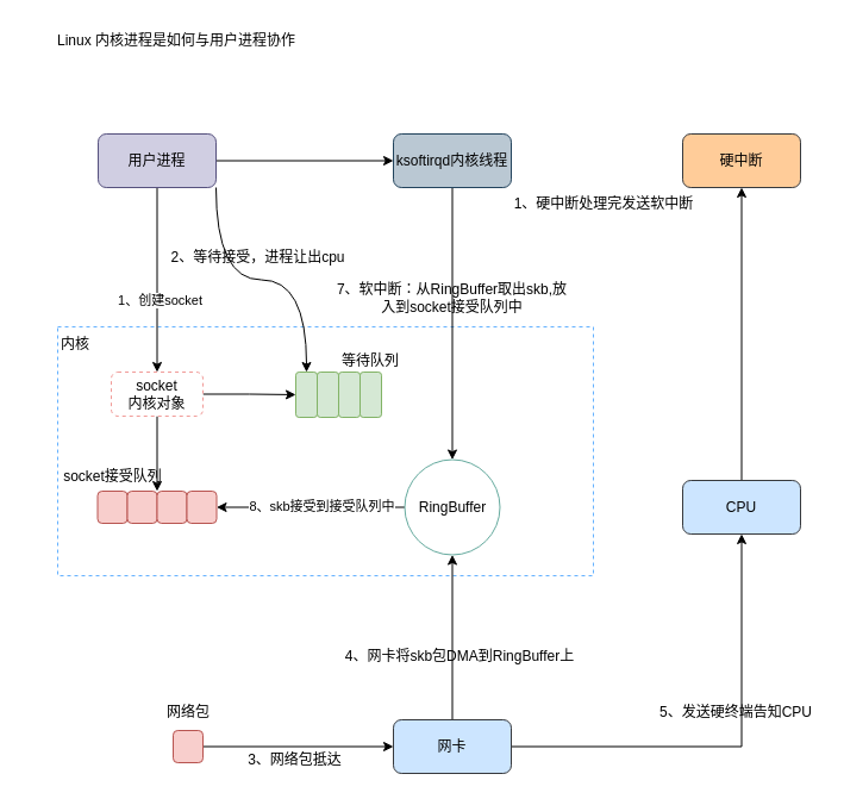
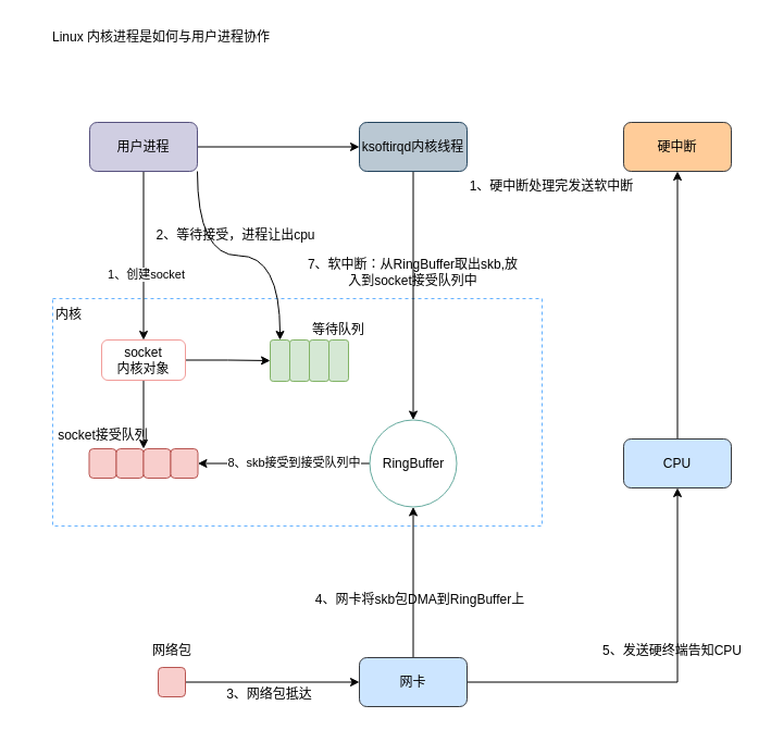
  <mxCell id="0" />
  <mxCell id="1" parent="0" />
  <mxCell id="2" value="" style="rounded=0;whiteSpace=wrap;html=1;dashed=1;strokeColor=#66B2FF;" vertex="1" parent="1"><mxGeometry x="48" y="274" width="450" height="209" as="geometry" /></mxCell>
  <mxCell id="3" value="Linux 内核进程是如何与用户进程协作" style="text;html=1;strokeColor=none;fillColor=none;align=center;verticalAlign=middle;whiteSpace=wrap;rounded=0;" vertex="1" parent="1"><mxGeometry x="20" y="20" width="256" height="27" as="geometry" /></mxCell>
  <mxCell id="4" value="内核" style="text;html=1;strokeColor=none;fillColor=none;align=center;verticalAlign=middle;whiteSpace=wrap;rounded=0;" vertex="1" parent="1"><mxGeometry x="33" y="274" width="60" height="30" as="geometry" /></mxCell>
  <mxCell id="5" style="edgeStyle=orthogonalEdgeStyle;rounded=0;orthogonalLoop=1;jettySize=auto;html=1;entryX=0;entryY=0.5;entryDx=0;entryDy=0;" edge="1" parent="1" source="7" target="8"><mxGeometry relative="1" as="geometry" /></mxCell>
  <mxCell id="6" style="edgeStyle=orthogonalEdgeStyle;rounded=0;orthogonalLoop=1;jettySize=auto;html=1;entryX=1;entryY=0;entryDx=0;entryDy=0;" edge="1" parent="1" source="7" target="14"><mxGeometry relative="1" as="geometry" /></mxCell>
- <mxCell id="7" value="socket&lt;br&gt;内核对象" style="rounded=1;whiteSpace=wrap;html=1;strokeColor=#F19C99;dashed=1;" vertex="1" parent="1"><mxGeometry x="93" y="312" width="77" height="37" as="geometry" /></mxCell>
+ <mxCell id="7" value="socket&lt;br&gt;内核对象" style="rounded=1;whiteSpace=wrap;html=1;strokeColor=#F19C99;" vertex="1" parent="1"><mxGeometry x="93" y="312" width="77" height="37" as="geometry" /></mxCell>
  <mxCell id="8" value="" style="rounded=1;whiteSpace=wrap;html=1;fillColor=#d5e8d4;strokeColor=#82b366;" vertex="1" parent="1"><mxGeometry x="248" y="312" width="18" height="38" as="geometry" /></mxCell>
  <mxCell id="9" value="" style="rounded=1;whiteSpace=wrap;html=1;fillColor=#d5e8d4;strokeColor=#82b366;" vertex="1" parent="1"><mxGeometry x="266" y="312" width="18" height="38" as="geometry" /></mxCell>
  <mxCell id="10" value="" style="rounded=1;whiteSpace=wrap;html=1;fillColor=#d5e8d4;strokeColor=#82b366;" vertex="1" parent="1"><mxGeometry x="284" y="312" width="18" height="38" as="geometry" /></mxCell>
  <mxCell id="11" value="" style="rounded=1;whiteSpace=wrap;html=1;fillColor=#d5e8d4;strokeColor=#82b366;" vertex="1" parent="1"><mxGeometry x="302" y="312" width="18" height="38" as="geometry" /></mxCell>
  <mxCell id="12" value="等待队列" style="text;html=1;strokeColor=none;fillColor=none;align=center;verticalAlign=middle;whiteSpace=wrap;rounded=0;" vertex="1" parent="1"><mxGeometry x="281" y="288" width="60" height="30" as="geometry" /></mxCell>
  <mxCell id="13" value="" style="rounded=1;whiteSpace=wrap;html=1;fillColor=#f8cecc;strokeColor=#b85450;" vertex="1" parent="1"><mxGeometry x="81.5" y="412" width="25" height="27" as="geometry" /></mxCell>
  <mxCell id="14" value="" style="rounded=1;whiteSpace=wrap;html=1;fillColor=#f8cecc;strokeColor=#b85450;" vertex="1" parent="1"><mxGeometry x="106.5" y="412" width="25" height="27" as="geometry" /></mxCell>
  <mxCell id="15" value="" style="rounded=1;whiteSpace=wrap;html=1;fillColor=#f8cecc;strokeColor=#b85450;" vertex="1" parent="1"><mxGeometry x="131.5" y="412" width="25" height="27" as="geometry" /></mxCell>
  <mxCell id="16" value="" style="rounded=1;whiteSpace=wrap;html=1;fillColor=#f8cecc;strokeColor=#b85450;" vertex="1" parent="1"><mxGeometry x="156.5" y="412" width="25" height="27" as="geometry" /></mxCell>
  <mxCell id="17" style="edgeStyle=orthogonalEdgeStyle;rounded=0;orthogonalLoop=1;jettySize=auto;html=1;entryX=1;entryY=0.5;entryDx=0;entryDy=0;" edge="1" parent="1" source="19" target="16"><mxGeometry relative="1" as="geometry" /></mxCell>
  <mxCell id="18" value="8、skb接受到接受队列中" style="edgeLabel;html=1;align=center;verticalAlign=middle;resizable=0;points=[];" vertex="1" connectable="0" parent="17"><mxGeometry x="-0.116" y="-1" relative="1" as="geometry"><mxPoint as="offset" /></mxGeometry></mxCell>
  <mxCell id="19" value="RingBuffer" style="ellipse;whiteSpace=wrap;html=1;aspect=fixed;strokeColor=#67AB9F;" vertex="1" parent="1"><mxGeometry x="339.5" y="385.5" width="80" height="80" as="geometry" /></mxCell>
  <mxCell id="20" value="socket接受队列" style="text;html=1;strokeColor=none;fillColor=none;align=center;verticalAlign=middle;whiteSpace=wrap;rounded=0;" vertex="1" parent="1"><mxGeometry x="49.5" y="387" width="89" height="25" as="geometry" /></mxCell>
  <mxCell id="21" style="edgeStyle=orthogonalEdgeStyle;rounded=0;orthogonalLoop=1;jettySize=auto;html=1;" edge="1" parent="1" source="25" target="7"><mxGeometry relative="1" as="geometry" /></mxCell>
  <mxCell id="22" value="1、创建socket" style="edgeLabel;html=1;align=center;verticalAlign=middle;resizable=0;points=[];" vertex="1" connectable="0" parent="21"><mxGeometry x="0.213" y="2" relative="1" as="geometry"><mxPoint as="offset" /></mxGeometry></mxCell>
  <mxCell id="23" style="edgeStyle=orthogonalEdgeStyle;rounded=0;orthogonalLoop=1;jettySize=auto;html=1;exitX=1;exitY=1;exitDx=0;exitDy=0;entryX=0.5;entryY=0;entryDx=0;entryDy=0;curved=1;" edge="1" parent="1" source="25" target="8"><mxGeometry relative="1" as="geometry" /></mxCell>
  <mxCell id="24" style="edgeStyle=orthogonalEdgeStyle;rounded=0;orthogonalLoop=1;jettySize=auto;html=1;" edge="1" parent="1" source="25" target="28"><mxGeometry relative="1" as="geometry" /></mxCell>
  <mxCell id="25" value="用户进程" style="rounded=1;whiteSpace=wrap;html=1;fillColor=#d0cee2;strokeColor=#56517e;" vertex="1" parent="1"><mxGeometry x="82" y="112" width="99" height="45" as="geometry" /></mxCell>
  <mxCell id="26" value="2、等待接受，进程让出cpu" style="text;html=1;strokeColor=none;fillColor=none;align=center;verticalAlign=middle;whiteSpace=wrap;rounded=0;" vertex="1" parent="1"><mxGeometry x="134" y="207" width="165" height="17" as="geometry" /></mxCell>
  <mxCell id="27" style="edgeStyle=orthogonalEdgeStyle;rounded=0;orthogonalLoop=1;jettySize=auto;html=1;" edge="1" parent="1" source="28" target="19"><mxGeometry relative="1" as="geometry" /></mxCell>
  <mxCell id="28" value="ksoftirqd内核线程" style="rounded=1;whiteSpace=wrap;html=1;fillColor=#bac8d3;strokeColor=#23445d;" vertex="1" parent="1"><mxGeometry x="330" y="112" width="99" height="45" as="geometry" /></mxCell>
  <mxCell id="29" value="7、软中断：从RingBuffer取出skb,放入到socket接受队列中" style="text;html=1;strokeColor=none;fillColor=none;align=center;verticalAlign=middle;whiteSpace=wrap;rounded=0;" vertex="1" parent="1"><mxGeometry x="280" y="247" width="199" height="5" as="geometry" /></mxCell>
  <mxCell id="30" value="硬中断" style="rounded=1;whiteSpace=wrap;html=1;fillColor=#ffcc99;strokeColor=#36393d;" vertex="1" parent="1"><mxGeometry x="573" y="112" width="99" height="45" as="geometry" /></mxCell>
  <mxCell id="31" value="1、硬中断处理完发送软中断" style="text;html=1;strokeColor=none;fillColor=none;align=center;verticalAlign=middle;whiteSpace=wrap;rounded=0;" vertex="1" parent="1"><mxGeometry x="426" y="161" width="162" height="19" as="geometry" /></mxCell>
  <mxCell id="32" style="edgeStyle=orthogonalEdgeStyle;rounded=0;orthogonalLoop=1;jettySize=auto;html=1;entryX=0.5;entryY=1;entryDx=0;entryDy=0;" edge="1" parent="1" source="33" target="30"><mxGeometry relative="1" as="geometry" /></mxCell>
  <mxCell id="33" value="CPU" style="rounded=1;whiteSpace=wrap;html=1;fillColor=#cce5ff;strokeColor=#36393d;" vertex="1" parent="1"><mxGeometry x="573" y="403" width="99" height="45" as="geometry" /></mxCell>
  <mxCell id="34" style="edgeStyle=orthogonalEdgeStyle;rounded=0;orthogonalLoop=1;jettySize=auto;html=1;" edge="1" parent="1" source="36" target="19"><mxGeometry relative="1" as="geometry" /></mxCell>
  <mxCell id="35" style="edgeStyle=orthogonalEdgeStyle;rounded=0;orthogonalLoop=1;jettySize=auto;html=1;entryX=0.5;entryY=1;entryDx=0;entryDy=0;" edge="1" parent="1" source="36" target="33"><mxGeometry relative="1" as="geometry" /></mxCell>
  <mxCell id="36" value="网卡" style="rounded=1;whiteSpace=wrap;html=1;fillColor=#cce5ff;strokeColor=#36393d;" vertex="1" parent="1"><mxGeometry x="330" y="604" width="99" height="45" as="geometry" /></mxCell>
  <mxCell id="37" style="edgeStyle=orthogonalEdgeStyle;rounded=0;orthogonalLoop=1;jettySize=auto;html=1;entryX=0;entryY=0.5;entryDx=0;entryDy=0;" edge="1" parent="1" source="38" target="36"><mxGeometry relative="1" as="geometry" /></mxCell>
  <mxCell id="38" value="" style="rounded=1;whiteSpace=wrap;html=1;fillColor=#f8cecc;strokeColor=#b85450;" vertex="1" parent="1"><mxGeometry x="145" y="613" width="25" height="27" as="geometry" /></mxCell>
  <mxCell id="39" value="网络包" style="text;html=1;strokeColor=none;fillColor=none;align=center;verticalAlign=middle;whiteSpace=wrap;rounded=0;" vertex="1" parent="1"><mxGeometry x="127.5" y="583" width="60" height="30" as="geometry" /></mxCell>
  <mxCell id="40" value="3、网络包抵达" style="text;html=1;strokeColor=none;fillColor=none;align=center;verticalAlign=middle;whiteSpace=wrap;rounded=0;" vertex="1" parent="1"><mxGeometry x="196" y="627" width="103" height="22" as="geometry" /></mxCell>
  <mxCell id="41" value="4、网卡将skb包DMA到RingBuffer上" style="text;html=1;strokeColor=none;fillColor=none;align=center;verticalAlign=middle;whiteSpace=wrap;rounded=0;" vertex="1" parent="1"><mxGeometry x="276" y="536" width="220" height="30" as="geometry" /></mxCell>
  <mxCell id="42" value="5、发送硬终端告知CPU" style="text;html=1;strokeColor=none;fillColor=none;align=center;verticalAlign=middle;whiteSpace=wrap;rounded=0;" vertex="1" parent="1"><mxGeometry x="549" y="588.5" width="138" height="19" as="geometry" /></mxCell>
